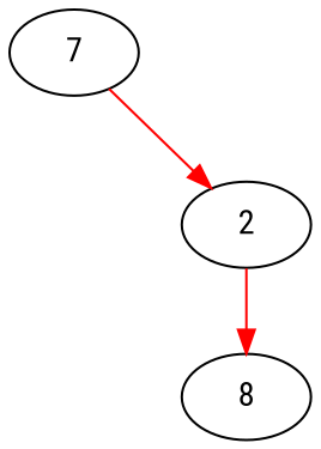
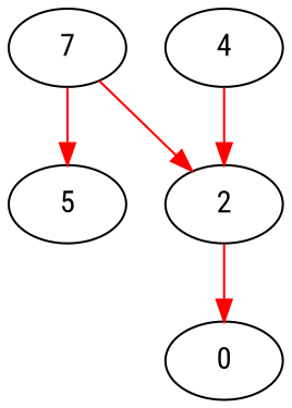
  digraph {
    fontname="Roboto Condensed"
    node [fontname="Roboto Condensed"]
    edge [color=red fontname="Roboto Condensed"]
    n1 [label=7]
+   5
    2
-   0 [label=8]
+   0
+   4
+   n1 -> 5
    n1 -> 2
    2 -> 0
+   4 -> 2
  }
